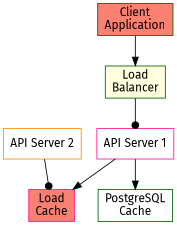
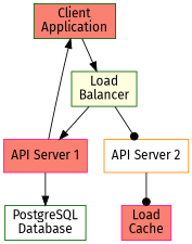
  digraph {
    fontname="Fira Sans"
    rankdir=TB
    node [color=darkgreen fillcolor=salmon fontname="Fira Sans" shape=box style=filled]
    edge [arrowhead=normal fontname="Fira Sans"]
    n1 [label="Client\nApplication"]
    n2 [fillcolor=lightyellow label="Load\nBalancer"]
-   n3 [color=deeppink fillcolor=white label="API Server 1"]
+   n3 [color=deeppink label="API Server 1"]
    n4 [color=darkorange fillcolor=white label="API Server 2"]
    n5 [color=deeppink label="Load\nCache"]
-   n6 [fillcolor=white label="PostgreSQL\nCache"]
+   n6 [fillcolor=white label="PostgreSQL\nDatabase"]
    n1 -> n2
-   n2 -> n3 [arrowhead=dot]
-   n3 -> n5
+   n2 -> n3
+   n2 -> n4 [arrowhead=dot]
+   n3 -> n1
    n3 -> n6
    n4 -> n5 [arrowhead=dot]
  }
